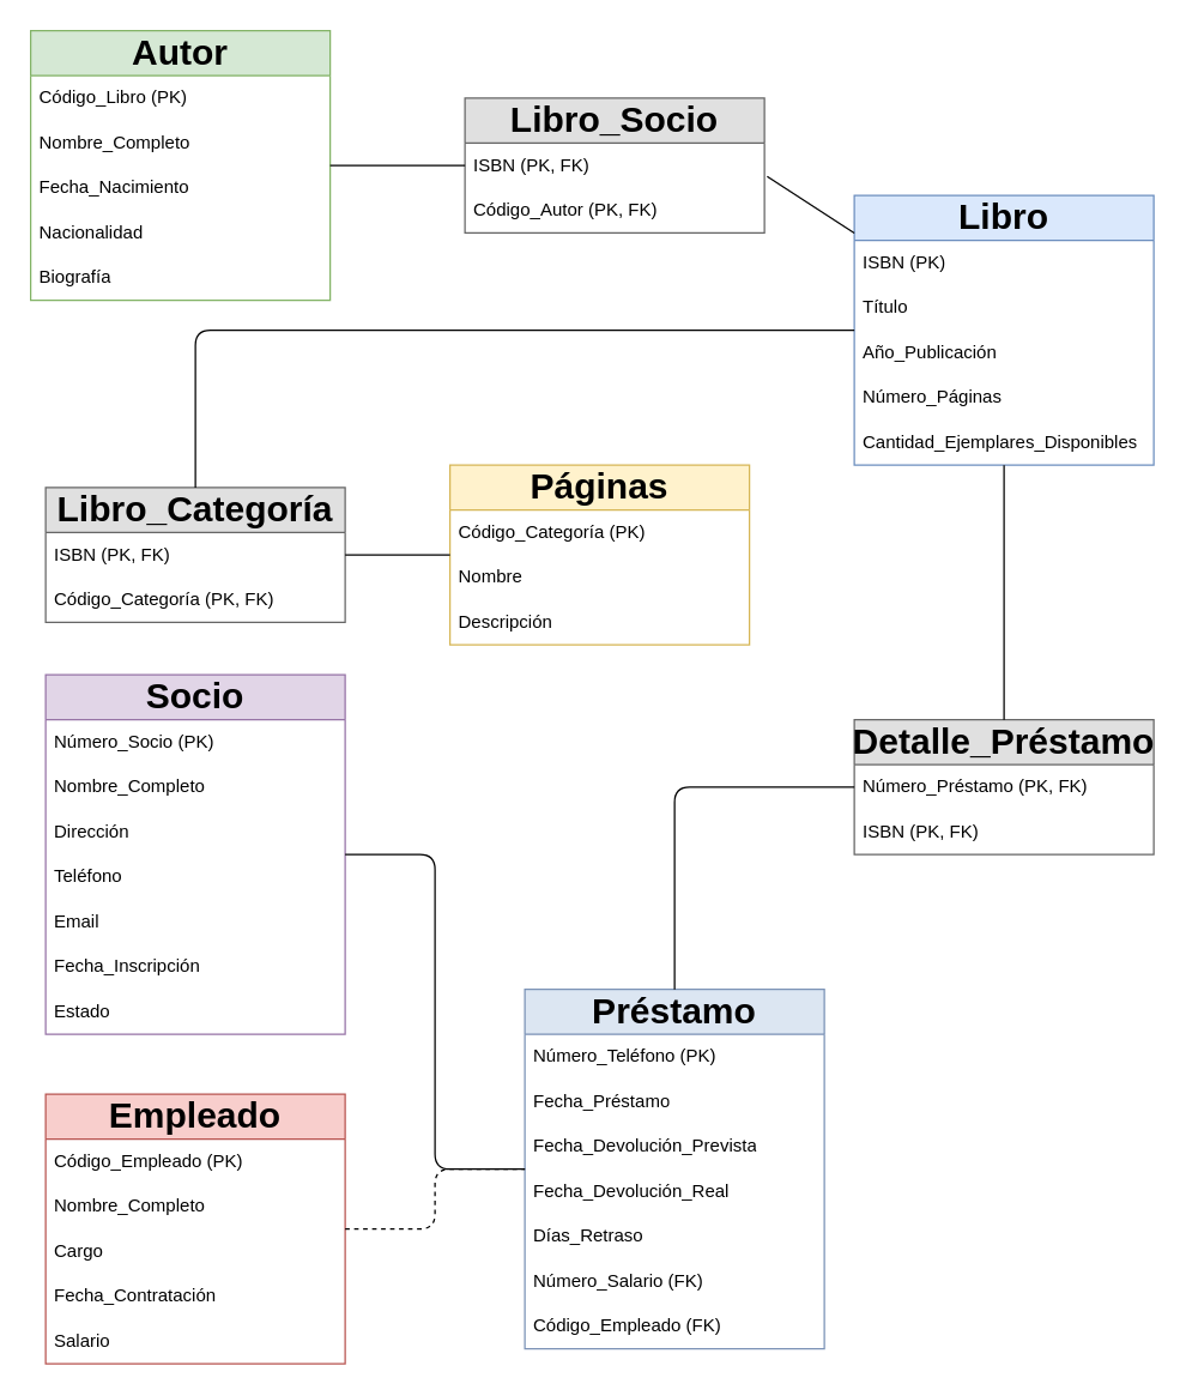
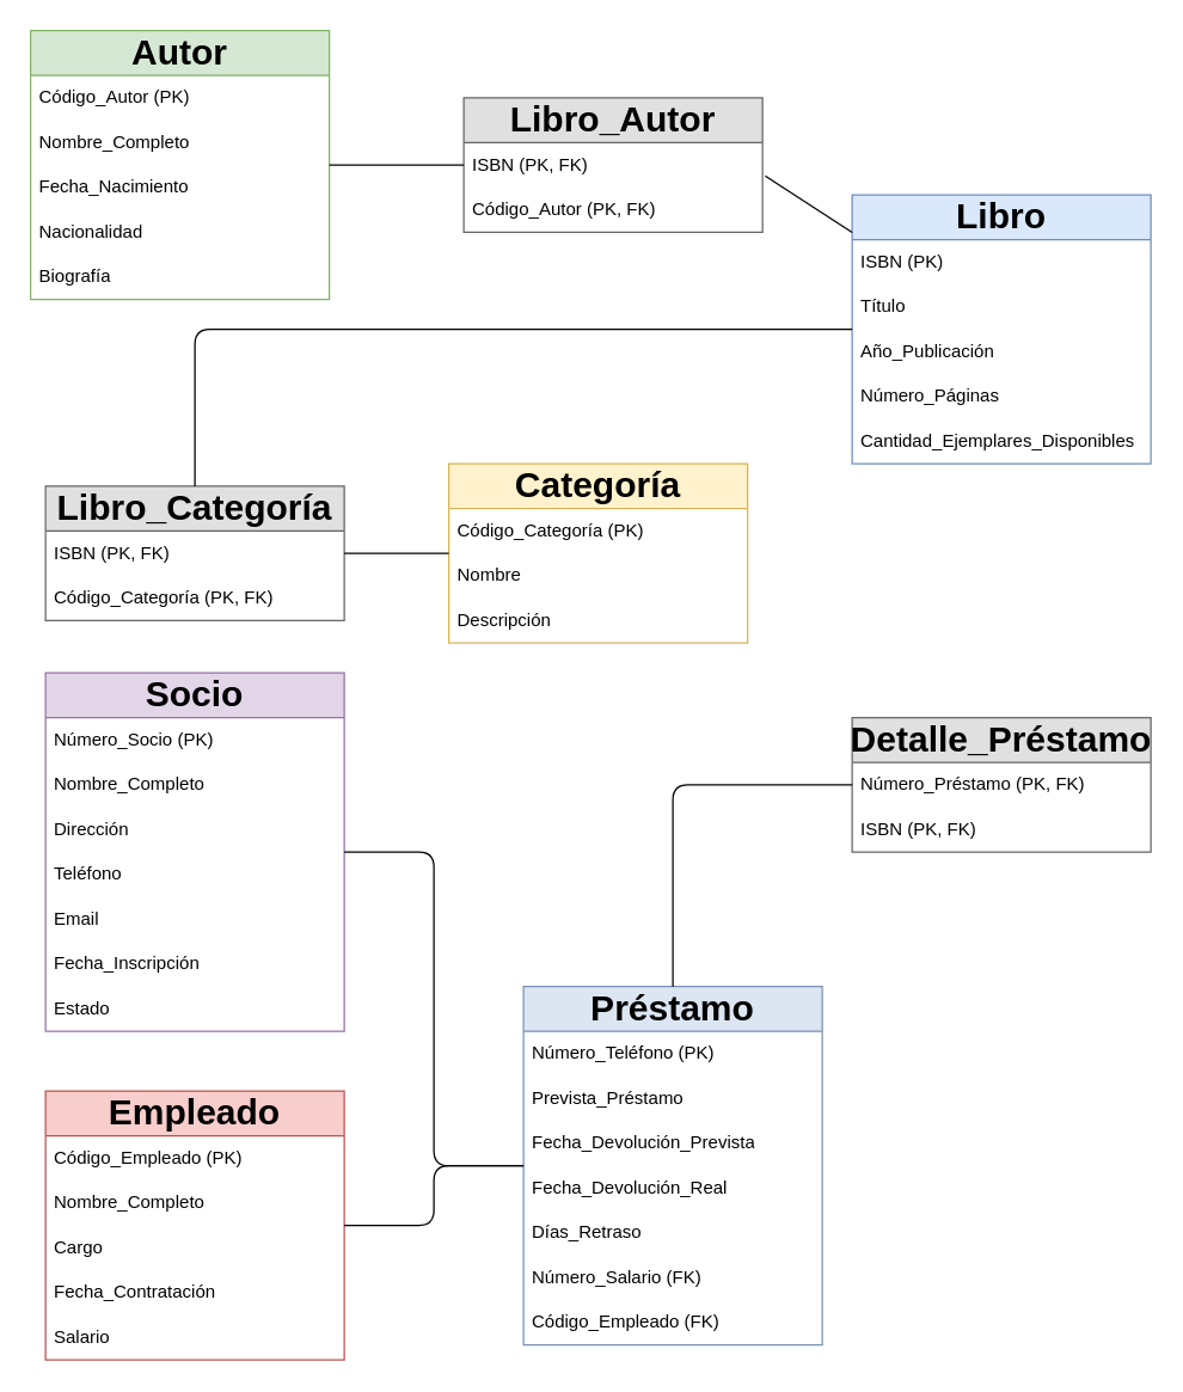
  <mxCell id="0" />
  <mxCell id="1" parent="0" />
  <mxCell id="2" value="&lt;h1&gt;Libro&lt;/h1&gt;" style="swimlane;fontStyle=0;childLayout=stackLayout;horizontal=1;startSize=30;horizontalStack=0;resizeParent=1;resizeParentMax=0;resizeLast=0;collapsible=1;marginBottom=0;whiteSpace=wrap;html=1;align=center;fillColor=#dae8fc;strokeColor=#6c8ebf;" parent="1" vertex="1"><mxGeometry x="570" y="130" width="200" height="180" as="geometry" /></mxCell>
  <mxCell id="3" value="ISBN (PK)" style="text;strokeColor=none;fillColor=none;align=left;verticalAlign=middle;spacingLeft=4;spacingRight=4;overflow=hidden;points=[[0,0.5],[1,0.5]];portConstraint=eastwest;rotatable=0;whiteSpace=wrap;html=1;" parent="2" vertex="1"><mxGeometry y="30" width="200" height="30" as="geometry" /></mxCell>
  <mxCell id="4" value="Título" style="text;strokeColor=none;fillColor=none;align=left;verticalAlign=middle;spacingLeft=4;spacingRight=4;overflow=hidden;points=[[0,0.5],[1,0.5]];portConstraint=eastwest;rotatable=0;whiteSpace=wrap;html=1;" parent="2" vertex="1"><mxGeometry y="60" width="200" height="30" as="geometry" /></mxCell>
  <mxCell id="5" value="Año_Publicación" style="text;strokeColor=none;fillColor=none;align=left;verticalAlign=middle;spacingLeft=4;spacingRight=4;overflow=hidden;points=[[0,0.5],[1,0.5]];portConstraint=eastwest;rotatable=0;whiteSpace=wrap;html=1;" parent="2" vertex="1"><mxGeometry y="90" width="200" height="30" as="geometry" /></mxCell>
  <mxCell id="6" value="Número_Páginas" style="text;strokeColor=none;fillColor=none;align=left;verticalAlign=middle;spacingLeft=4;spacingRight=4;overflow=hidden;points=[[0,0.5],[1,0.5]];portConstraint=eastwest;rotatable=0;whiteSpace=wrap;html=1;" parent="2" vertex="1"><mxGeometry y="120" width="200" height="30" as="geometry" /></mxCell>
  <mxCell id="7" value="Cantidad_Ejemplares_Disponibles" style="text;strokeColor=none;fillColor=none;align=left;verticalAlign=middle;spacingLeft=4;spacingRight=4;overflow=hidden;points=[[0,0.5],[1,0.5]];portConstraint=eastwest;rotatable=0;whiteSpace=wrap;html=1;" parent="2" vertex="1"><mxGeometry y="150" width="200" height="30" as="geometry" /></mxCell>
  <mxCell id="8" value="&lt;h1&gt;Autor&lt;/h1&gt;" style="swimlane;fontStyle=0;childLayout=stackLayout;horizontal=1;startSize=30;horizontalStack=0;resizeParent=1;resizeParentMax=0;resizeLast=0;collapsible=1;marginBottom=0;whiteSpace=wrap;html=1;align=center;fillColor=#d5e8d4;strokeColor=#82b366;" parent="1" vertex="1"><mxGeometry x="20" y="20" width="200" height="180" as="geometry" /></mxCell>
- <mxCell id="9" value="Código_Libro (PK)" style="text;strokeColor=none;fillColor=none;align=left;verticalAlign=middle;spacingLeft=4;spacingRight=4;overflow=hidden;points=[[0,0.5],[1,0.5]];portConstraint=eastwest;rotatable=0;whiteSpace=wrap;html=1;" parent="8" vertex="1"><mxGeometry y="30" width="200" height="30" as="geometry" /></mxCell>
+ <mxCell id="9" value="Código_Autor (PK)" style="text;strokeColor=none;fillColor=none;align=left;verticalAlign=middle;spacingLeft=4;spacingRight=4;overflow=hidden;points=[[0,0.5],[1,0.5]];portConstraint=eastwest;rotatable=0;whiteSpace=wrap;html=1;" parent="8" vertex="1"><mxGeometry y="30" width="200" height="30" as="geometry" /></mxCell>
  <mxCell id="10" value="Nombre_Completo" style="text;strokeColor=none;fillColor=none;align=left;verticalAlign=middle;spacingLeft=4;spacingRight=4;overflow=hidden;points=[[0,0.5],[1,0.5]];portConstraint=eastwest;rotatable=0;whiteSpace=wrap;html=1;" parent="8" vertex="1"><mxGeometry y="60" width="200" height="30" as="geometry" /></mxCell>
  <mxCell id="11" value="Fecha_Nacimiento" style="text;strokeColor=none;fillColor=none;align=left;verticalAlign=middle;spacingLeft=4;spacingRight=4;overflow=hidden;points=[[0,0.5],[1,0.5]];portConstraint=eastwest;rotatable=0;whiteSpace=wrap;html=1;" parent="8" vertex="1"><mxGeometry y="90" width="200" height="30" as="geometry" /></mxCell>
  <mxCell id="12" value="Nacionalidad" style="text;strokeColor=none;fillColor=none;align=left;verticalAlign=middle;spacingLeft=4;spacingRight=4;overflow=hidden;points=[[0,0.5],[1,0.5]];portConstraint=eastwest;rotatable=0;whiteSpace=wrap;html=1;" parent="8" vertex="1"><mxGeometry y="120" width="200" height="30" as="geometry" /></mxCell>
  <mxCell id="13" value="Biografía" style="text;strokeColor=none;fillColor=none;align=left;verticalAlign=middle;spacingLeft=4;spacingRight=4;overflow=hidden;points=[[0,0.5],[1,0.5]];portConstraint=eastwest;rotatable=0;whiteSpace=wrap;html=1;" parent="8" vertex="1"><mxGeometry y="150" width="200" height="30" as="geometry" /></mxCell>
- <mxCell id="14" value="&lt;h1&gt;Páginas&lt;/h1&gt;" style="swimlane;fontStyle=0;childLayout=stackLayout;horizontal=1;startSize=30;horizontalStack=0;resizeParent=1;resizeParentMax=0;resizeLast=0;collapsible=1;marginBottom=0;whiteSpace=wrap;html=1;align=center;fillColor=#fff2cc;strokeColor=#d6b656;" parent="1" vertex="1"><mxGeometry x="300" y="310" width="200" height="120" as="geometry" /></mxCell>
+ <mxCell id="14" value="&lt;h1&gt;Categoría&lt;/h1&gt;" style="swimlane;fontStyle=0;childLayout=stackLayout;horizontal=1;startSize=30;horizontalStack=0;resizeParent=1;resizeParentMax=0;resizeLast=0;collapsible=1;marginBottom=0;whiteSpace=wrap;html=1;align=center;fillColor=#fff2cc;strokeColor=#d6b656;" parent="1" vertex="1"><mxGeometry x="300" y="310" width="200" height="120" as="geometry" /></mxCell>
  <mxCell id="15" value="Código_Categoría (PK)" style="text;strokeColor=none;fillColor=none;align=left;verticalAlign=middle;spacingLeft=4;spacingRight=4;overflow=hidden;points=[[0,0.5],[1,0.5]];portConstraint=eastwest;rotatable=0;whiteSpace=wrap;html=1;" parent="14" vertex="1"><mxGeometry y="30" width="200" height="30" as="geometry" /></mxCell>
  <mxCell id="16" value="Nombre" style="text;strokeColor=none;fillColor=none;align=left;verticalAlign=middle;spacingLeft=4;spacingRight=4;overflow=hidden;points=[[0,0.5],[1,0.5]];portConstraint=eastwest;rotatable=0;whiteSpace=wrap;html=1;" parent="14" vertex="1"><mxGeometry y="60" width="200" height="30" as="geometry" /></mxCell>
  <mxCell id="17" value="Descripción" style="text;strokeColor=none;fillColor=none;align=left;verticalAlign=middle;spacingLeft=4;spacingRight=4;overflow=hidden;points=[[0,0.5],[1,0.5]];portConstraint=eastwest;rotatable=0;whiteSpace=wrap;html=1;" parent="14" vertex="1"><mxGeometry y="90" width="200" height="30" as="geometry" /></mxCell>
  <mxCell id="18" value="&lt;h1&gt;Socio&lt;/h1&gt;" style="swimlane;fontStyle=0;childLayout=stackLayout;horizontal=1;startSize=30;horizontalStack=0;resizeParent=1;resizeParentMax=0;resizeLast=0;collapsible=1;marginBottom=0;whiteSpace=wrap;html=1;align=center;fillColor=#e1d5e7;strokeColor=#9673a6;" parent="1" vertex="1"><mxGeometry x="30" y="450" width="200" height="240" as="geometry" /></mxCell>
  <mxCell id="19" value="Número_Socio (PK)" style="text;strokeColor=none;fillColor=none;align=left;verticalAlign=middle;spacingLeft=4;spacingRight=4;overflow=hidden;points=[[0,0.5],[1,0.5]];portConstraint=eastwest;rotatable=0;whiteSpace=wrap;html=1;" parent="18" vertex="1"><mxGeometry y="30" width="200" height="30" as="geometry" /></mxCell>
  <mxCell id="20" value="Nombre_Completo" style="text;strokeColor=none;fillColor=none;align=left;verticalAlign=middle;spacingLeft=4;spacingRight=4;overflow=hidden;points=[[0,0.5],[1,0.5]];portConstraint=eastwest;rotatable=0;whiteSpace=wrap;html=1;" parent="18" vertex="1"><mxGeometry y="60" width="200" height="30" as="geometry" /></mxCell>
  <mxCell id="21" value="Dirección" style="text;strokeColor=none;fillColor=none;align=left;verticalAlign=middle;spacingLeft=4;spacingRight=4;overflow=hidden;points=[[0,0.5],[1,0.5]];portConstraint=eastwest;rotatable=0;whiteSpace=wrap;html=1;" parent="18" vertex="1"><mxGeometry y="90" width="200" height="30" as="geometry" /></mxCell>
  <mxCell id="22" value="Teléfono" style="text;strokeColor=none;fillColor=none;align=left;verticalAlign=middle;spacingLeft=4;spacingRight=4;overflow=hidden;points=[[0,0.5],[1,0.5]];portConstraint=eastwest;rotatable=0;whiteSpace=wrap;html=1;" parent="18" vertex="1"><mxGeometry y="120" width="200" height="30" as="geometry" /></mxCell>
  <mxCell id="23" value="Email" style="text;strokeColor=none;fillColor=none;align=left;verticalAlign=middle;spacingLeft=4;spacingRight=4;overflow=hidden;points=[[0,0.5],[1,0.5]];portConstraint=eastwest;rotatable=0;whiteSpace=wrap;html=1;" parent="18" vertex="1"><mxGeometry y="150" width="200" height="30" as="geometry" /></mxCell>
  <mxCell id="24" value="Fecha_Inscripción" style="text;strokeColor=none;fillColor=none;align=left;verticalAlign=middle;spacingLeft=4;spacingRight=4;overflow=hidden;points=[[0,0.5],[1,0.5]];portConstraint=eastwest;rotatable=0;whiteSpace=wrap;html=1;" parent="18" vertex="1"><mxGeometry y="180" width="200" height="30" as="geometry" /></mxCell>
  <mxCell id="25" value="Estado" style="text;strokeColor=none;fillColor=none;align=left;verticalAlign=middle;spacingLeft=4;spacingRight=4;overflow=hidden;points=[[0,0.5],[1,0.5]];portConstraint=eastwest;rotatable=0;whiteSpace=wrap;html=1;" parent="18" vertex="1"><mxGeometry y="210" width="200" height="30" as="geometry" /></mxCell>
  <mxCell id="26" value="&lt;h1&gt;Empleado&lt;/h1&gt;" style="swimlane;fontStyle=0;childLayout=stackLayout;horizontal=1;startSize=30;horizontalStack=0;resizeParent=1;resizeParentMax=0;resizeLast=0;collapsible=1;marginBottom=0;whiteSpace=wrap;html=1;align=center;fillColor=#f8cecc;strokeColor=#b85450;" parent="1" vertex="1"><mxGeometry x="30" y="730" width="200" height="180" as="geometry" /></mxCell>
  <mxCell id="27" value="Código_Empleado (PK)" style="text;strokeColor=none;fillColor=none;align=left;verticalAlign=middle;spacingLeft=4;spacingRight=4;overflow=hidden;points=[[0,0.5],[1,0.5]];portConstraint=eastwest;rotatable=0;whiteSpace=wrap;html=1;" parent="26" vertex="1"><mxGeometry y="30" width="200" height="30" as="geometry" /></mxCell>
  <mxCell id="28" value="Nombre_Completo" style="text;strokeColor=none;fillColor=none;align=left;verticalAlign=middle;spacingLeft=4;spacingRight=4;overflow=hidden;points=[[0,0.5],[1,0.5]];portConstraint=eastwest;rotatable=0;whiteSpace=wrap;html=1;" parent="26" vertex="1"><mxGeometry y="60" width="200" height="30" as="geometry" /></mxCell>
  <mxCell id="29" value="Cargo" style="text;strokeColor=none;fillColor=none;align=left;verticalAlign=middle;spacingLeft=4;spacingRight=4;overflow=hidden;points=[[0,0.5],[1,0.5]];portConstraint=eastwest;rotatable=0;whiteSpace=wrap;html=1;" parent="26" vertex="1"><mxGeometry y="90" width="200" height="30" as="geometry" /></mxCell>
  <mxCell id="30" value="Fecha_Contratación" style="text;strokeColor=none;fillColor=none;align=left;verticalAlign=middle;spacingLeft=4;spacingRight=4;overflow=hidden;points=[[0,0.5],[1,0.5]];portConstraint=eastwest;rotatable=0;whiteSpace=wrap;html=1;" parent="26" vertex="1"><mxGeometry y="120" width="200" height="30" as="geometry" /></mxCell>
  <mxCell id="31" value="Salario" style="text;strokeColor=none;fillColor=none;align=left;verticalAlign=middle;spacingLeft=4;spacingRight=4;overflow=hidden;points=[[0,0.5],[1,0.5]];portConstraint=eastwest;rotatable=0;whiteSpace=wrap;html=1;" parent="26" vertex="1"><mxGeometry y="150" width="200" height="30" as="geometry" /></mxCell>
  <mxCell id="32" value="&lt;h1&gt;Préstamo&lt;/h1&gt;" style="swimlane;fontStyle=0;childLayout=stackLayout;horizontal=1;startSize=30;horizontalStack=0;resizeParent=1;resizeParentMax=0;resizeLast=0;collapsible=1;marginBottom=0;whiteSpace=wrap;html=1;align=center;fillColor=#dce6f2;strokeColor=#7b92b6;" parent="1" vertex="1"><mxGeometry x="350" y="660" width="200" height="240" as="geometry" /></mxCell>
  <mxCell id="33" value="Número_Teléfono (PK)" style="text;strokeColor=none;fillColor=none;align=left;verticalAlign=middle;spacingLeft=4;spacingRight=4;overflow=hidden;points=[[0,0.5],[1,0.5]];portConstraint=eastwest;rotatable=0;whiteSpace=wrap;html=1;" parent="32" vertex="1"><mxGeometry y="30" width="200" height="30" as="geometry" /></mxCell>
- <mxCell id="34" value="Fecha_Préstamo" style="text;strokeColor=none;fillColor=none;align=left;verticalAlign=middle;spacingLeft=4;spacingRight=4;overflow=hidden;points=[[0,0.5],[1,0.5]];portConstraint=eastwest;rotatable=0;whiteSpace=wrap;html=1;" parent="32" vertex="1"><mxGeometry y="60" width="200" height="30" as="geometry" /></mxCell>
+ <mxCell id="34" value="Prevista_Préstamo" style="text;strokeColor=none;fillColor=none;align=left;verticalAlign=middle;spacingLeft=4;spacingRight=4;overflow=hidden;points=[[0,0.5],[1,0.5]];portConstraint=eastwest;rotatable=0;whiteSpace=wrap;html=1;" parent="32" vertex="1"><mxGeometry y="60" width="200" height="30" as="geometry" /></mxCell>
  <mxCell id="35" value="Fecha_Devolución_Prevista" style="text;strokeColor=none;fillColor=none;align=left;verticalAlign=middle;spacingLeft=4;spacingRight=4;overflow=hidden;points=[[0,0.5],[1,0.5]];portConstraint=eastwest;rotatable=0;whiteSpace=wrap;html=1;" parent="32" vertex="1"><mxGeometry y="90" width="200" height="30" as="geometry" /></mxCell>
  <mxCell id="36" value="Fecha_Devolución_Real" style="text;strokeColor=none;fillColor=none;align=left;verticalAlign=middle;spacingLeft=4;spacingRight=4;overflow=hidden;points=[[0,0.5],[1,0.5]];portConstraint=eastwest;rotatable=0;whiteSpace=wrap;html=1;" parent="32" vertex="1"><mxGeometry y="120" width="200" height="30" as="geometry" /></mxCell>
  <mxCell id="37" value="Días_Retraso" style="text;strokeColor=none;fillColor=none;align=left;verticalAlign=middle;spacingLeft=4;spacingRight=4;overflow=hidden;points=[[0,0.5],[1,0.5]];portConstraint=eastwest;rotatable=0;whiteSpace=wrap;html=1;" parent="32" vertex="1"><mxGeometry y="150" width="200" height="30" as="geometry" /></mxCell>
  <mxCell id="38" value="Número_Salario (FK)" style="text;strokeColor=none;fillColor=none;align=left;verticalAlign=middle;spacingLeft=4;spacingRight=4;overflow=hidden;points=[[0,0.5],[1,0.5]];portConstraint=eastwest;rotatable=0;whiteSpace=wrap;html=1;" parent="32" vertex="1"><mxGeometry y="180" width="200" height="30" as="geometry" /></mxCell>
  <mxCell id="39" value="Código_Empleado (FK)" style="text;strokeColor=none;fillColor=none;align=left;verticalAlign=middle;spacingLeft=4;spacingRight=4;overflow=hidden;points=[[0,0.5],[1,0.5]];portConstraint=eastwest;rotatable=0;whiteSpace=wrap;html=1;" parent="32" vertex="1"><mxGeometry y="210" width="200" height="30" as="geometry" /></mxCell>
- <mxCell id="40" value="&lt;h1&gt;Libro_Socio&lt;/h1&gt;" style="swimlane;fontStyle=0;childLayout=stackLayout;horizontal=1;startSize=30;horizontalStack=0;resizeParent=1;resizeParentMax=0;resizeLast=0;collapsible=1;marginBottom=0;whiteSpace=wrap;html=1;align=center;fillColor=#e0e0e0;strokeColor=#666666;" parent="1" vertex="1"><mxGeometry x="310" y="65" width="200" height="90" as="geometry" /></mxCell>
+ <mxCell id="40" value="&lt;h1&gt;Libro_Autor&lt;/h1&gt;" style="swimlane;fontStyle=0;childLayout=stackLayout;horizontal=1;startSize=30;horizontalStack=0;resizeParent=1;resizeParentMax=0;resizeLast=0;collapsible=1;marginBottom=0;whiteSpace=wrap;html=1;align=center;fillColor=#e0e0e0;strokeColor=#666666;" parent="1" vertex="1"><mxGeometry x="310" y="65" width="200" height="90" as="geometry" /></mxCell>
  <mxCell id="41" value="ISBN (PK, FK)" style="text;strokeColor=none;fillColor=none;align=left;verticalAlign=middle;spacingLeft=4;spacingRight=4;overflow=hidden;points=[[0,0.5],[1,0.5]];portConstraint=eastwest;rotatable=0;whiteSpace=wrap;html=1;" parent="40" vertex="1"><mxGeometry y="30" width="200" height="30" as="geometry" /></mxCell>
  <mxCell id="42" value="Código_Autor (PK, FK)" style="text;strokeColor=none;fillColor=none;align=left;verticalAlign=middle;spacingLeft=4;spacingRight=4;overflow=hidden;points=[[0,0.5],[1,0.5]];portConstraint=eastwest;rotatable=0;whiteSpace=wrap;html=1;" parent="40" vertex="1"><mxGeometry y="60" width="200" height="30" as="geometry" /></mxCell>
  <mxCell id="43" value="&lt;h1&gt;Libro_Categoría&lt;/h1&gt;" style="swimlane;fontStyle=0;childLayout=stackLayout;horizontal=1;startSize=30;horizontalStack=0;resizeParent=1;resizeParentMax=0;resizeLast=0;collapsible=1;marginBottom=0;whiteSpace=wrap;html=1;align=center;fillColor=#e0e0e0;strokeColor=#666666;" parent="1" vertex="1"><mxGeometry x="30" y="325" width="200" height="90" as="geometry" /></mxCell>
  <mxCell id="44" value="ISBN (PK, FK)" style="text;strokeColor=none;fillColor=none;align=left;verticalAlign=middle;spacingLeft=4;spacingRight=4;overflow=hidden;points=[[0,0.5],[1,0.5]];portConstraint=eastwest;rotatable=0;whiteSpace=wrap;html=1;" parent="43" vertex="1"><mxGeometry y="30" width="200" height="30" as="geometry" /></mxCell>
  <mxCell id="45" value="Código_Categoría (PK, FK)" style="text;strokeColor=none;fillColor=none;align=left;verticalAlign=middle;spacingLeft=4;spacingRight=4;overflow=hidden;points=[[0,0.5],[1,0.5]];portConstraint=eastwest;rotatable=0;whiteSpace=wrap;html=1;" parent="43" vertex="1"><mxGeometry y="60" width="200" height="30" as="geometry" /></mxCell>
  <mxCell id="46" value="&lt;h1&gt;Detalle_Préstamo&lt;/h1&gt;" style="swimlane;fontStyle=0;childLayout=stackLayout;horizontal=1;startSize=30;horizontalStack=0;resizeParent=1;resizeParentMax=0;resizeLast=0;collapsible=1;marginBottom=0;whiteSpace=wrap;html=1;align=center;fillColor=#e0e0e0;strokeColor=#666666;" parent="1" vertex="1"><mxGeometry x="570" y="480" width="200" height="90" as="geometry" /></mxCell>
  <mxCell id="47" value="Número_Préstamo (PK, FK)" style="text;strokeColor=none;fillColor=none;align=left;verticalAlign=middle;spacingLeft=4;spacingRight=4;overflow=hidden;points=[[0,0.5],[1,0.5]];portConstraint=eastwest;rotatable=0;whiteSpace=wrap;html=1;" parent="46" vertex="1"><mxGeometry y="30" width="200" height="30" as="geometry" /></mxCell>
  <mxCell id="48" value="ISBN (PK, FK)" style="text;strokeColor=none;fillColor=none;align=left;verticalAlign=middle;spacingLeft=4;spacingRight=4;overflow=hidden;points=[[0,0.5],[1,0.5]];portConstraint=eastwest;rotatable=0;whiteSpace=wrap;html=1;" parent="46" vertex="1"><mxGeometry y="60" width="200" height="30" as="geometry" /></mxCell>
  <mxCell id="49" value="" style="endArrow=none;html=1;entryX=1.009;entryY=0.743;entryDx=0;entryDy=0;startArrow=none;startFill=0;entryPerimeter=0;endFill=0;" parent="1" source="2" target="41" edge="1"><mxGeometry width="100" height="100" relative="1" as="geometry"><mxPoint x="150" y="170" as="sourcePoint" /><mxPoint x="350" y="210" as="targetPoint" /></mxGeometry></mxCell>
  <mxCell id="50" value="" style="endArrow=none;html=1;endFill=0;edgeStyle=entityRelationEdge;startArrow=none;startFill=0;" parent="1" source="40" target="8" edge="1"><mxGeometry width="100" height="100" relative="1" as="geometry"><mxPoint x="350" y="210" as="sourcePoint" /><mxPoint x="450" y="170" as="targetPoint" /><Array as="points" /></mxGeometry></mxCell>
  <mxCell id="51" value="" style="endArrow=none;html=1;entryX=0.5;entryY=0;entryDx=0;entryDy=0;edgeStyle=entityRelationEdge;startArrow=none;startFill=0;" parent="1" source="2" target="43" edge="1"><mxGeometry width="100" height="100" relative="1" as="geometry"><mxPoint x="150" y="170" as="sourcePoint" /><mxPoint x="600" y="210" as="targetPoint" /><Array as="points"><mxPoint x="130" y="220" /></Array></mxGeometry></mxCell>
  <mxCell id="52" value="" style="endArrow=none;html=1;endFill=0;edgeStyle=entityRelationEdge;startArrow=none;startFill=0;" parent="1" source="43" target="14" edge="1"><mxGeometry width="100" height="100" relative="1" as="geometry"><mxPoint x="600" y="210" as="sourcePoint" /><mxPoint x="750" y="110" as="targetPoint" /><Array as="points" /></mxGeometry></mxCell>
  <mxCell id="53" value="" style="endArrow=none;html=1;entryX=0;entryY=0.5;entryDx=0;entryDy=0;edgeStyle=entityRelationEdge;startArrow=none;startFill=0;" parent="1" source="18" target="32" edge="1"><mxGeometry width="100" height="100" relative="1" as="geometry"><mxPoint x="250" y="345" as="sourcePoint" /><mxPoint x="350" y="580" as="targetPoint" /><Array as="points"><mxPoint x="290" y="570" /><mxPoint x="290" y="780" /></Array></mxGeometry></mxCell>
- <mxCell id="54" value="" style="endArrow=none;html=1;entryX=0;entryY=0.5;entryDx=0;entryDy=0;edgeStyle=entityRelationEdge;startArrow=none;startFill=0;dashed=1;" parent="1" source="26" target="32" edge="1"><mxGeometry width="100" height="100" relative="1" as="geometry"><mxPoint x="650" y="360" as="sourcePoint" /><mxPoint x="550" y="580" as="targetPoint" /><Array as="points"><mxPoint x="290" y="820" /><mxPoint x="290" y="780" /></Array></mxGeometry></mxCell>
+ <mxCell id="54" value="" style="endArrow=none;html=1;entryX=0;entryY=0.5;entryDx=0;entryDy=0;edgeStyle=entityRelationEdge;startArrow=none;startFill=0;" parent="1" source="26" target="32" edge="1"><mxGeometry width="100" height="100" relative="1" as="geometry"><mxPoint x="650" y="360" as="sourcePoint" /><mxPoint x="550" y="580" as="targetPoint" /><Array as="points"><mxPoint x="290" y="820" /><mxPoint x="290" y="780" /></Array></mxGeometry></mxCell>
  <mxCell id="55" value="" style="endArrow=none;html=1;entryX=0;entryY=0.5;entryDx=0;entryDy=0;edgeStyle=entityRelationEdge;startArrow=none;startFill=0;" parent="1" source="32" target="47" edge="1"><mxGeometry width="100" height="100" relative="1" as="geometry"><mxPoint x="450" y="670" as="sourcePoint" /><mxPoint x="750" y="580" as="targetPoint" /><Array as="points"><mxPoint x="450" y="525" /></Array></mxGeometry></mxCell>
- <mxCell id="56" value="" style="endArrow=none;html=1;endFill=0;edgeStyle=entityRelationEdge;startArrow=none;startFill=0;" parent="1" source="46" target="2" edge="1"><mxGeometry width="100" height="100" relative="1" as="geometry"><mxPoint x="750" y="580" as="sourcePoint" /><mxPoint x="150" y="170" as="targetPoint" /><Array as="points" /></mxGeometry></mxCell>
